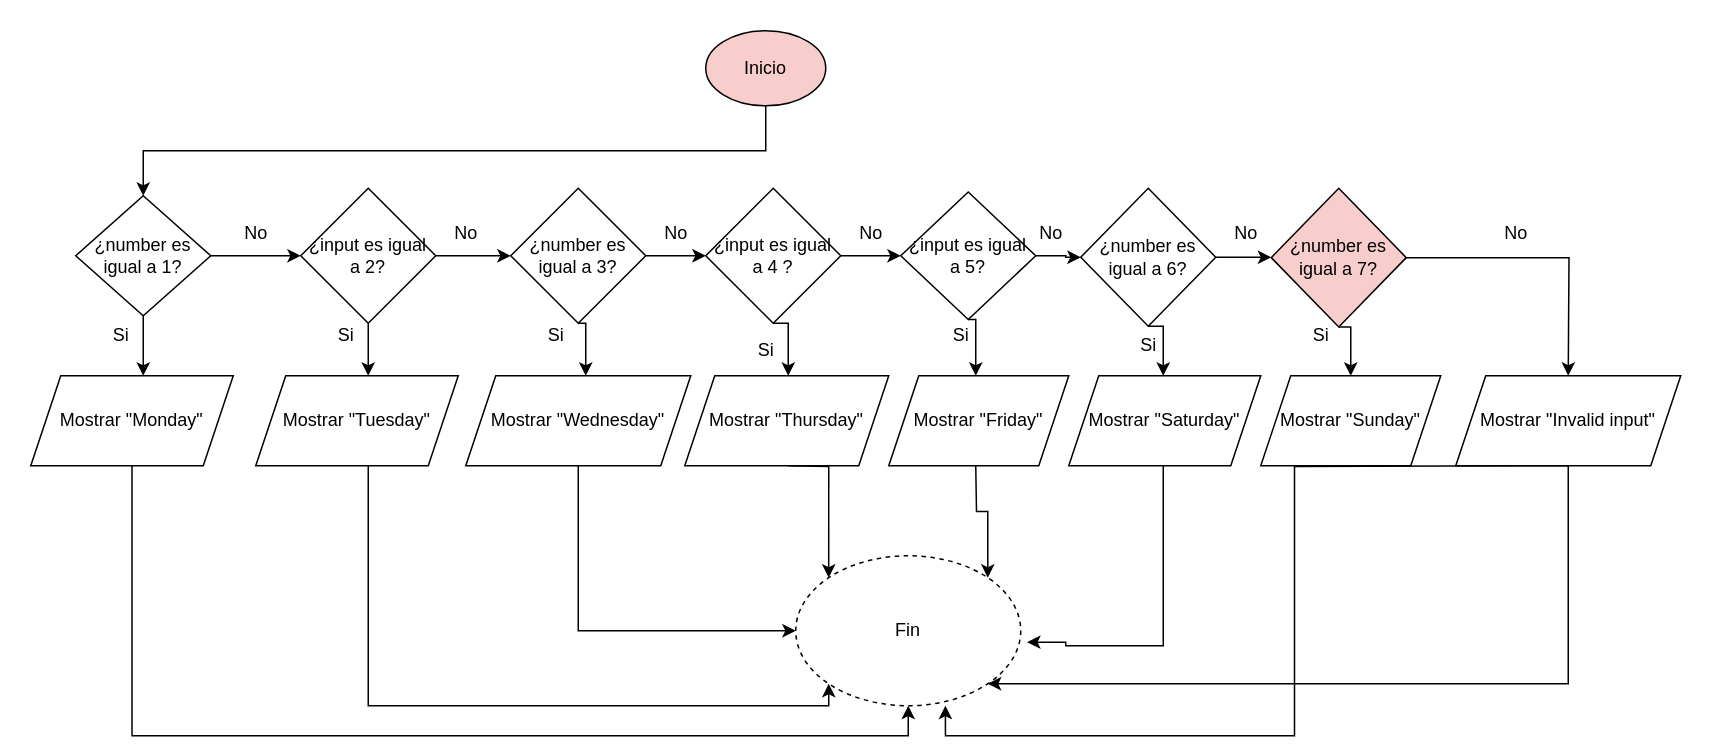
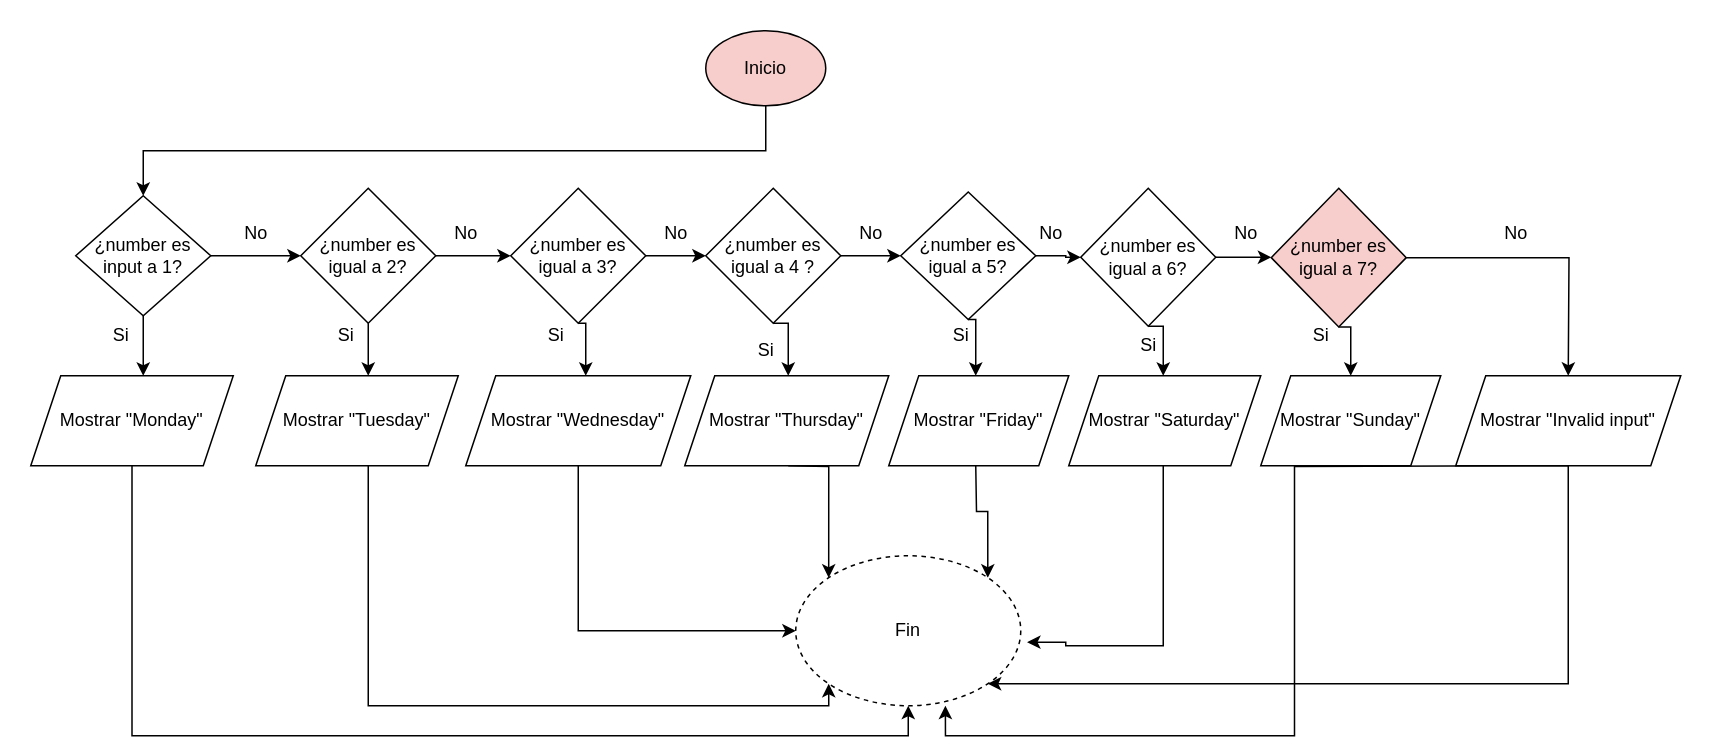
  <mxCell id="0" />
  <mxCell id="1" parent="0" />
  <mxCell id="2" style="edgeStyle=orthogonalEdgeStyle;rounded=0;orthogonalLoop=1;jettySize=auto;html=1;exitX=0.5;exitY=1;exitDx=0;exitDy=0;entryX=0.5;entryY=0;entryDx=0;entryDy=0;" parent="1" source="3" target="6" edge="1"><mxGeometry relative="1" as="geometry" /></mxCell>
  <mxCell id="3" value="Inicio" style="ellipse;whiteSpace=wrap;html=1;fillColor=#f8cecc;" parent="1" vertex="1"><mxGeometry x="470" y="20" width="80" height="50" as="geometry" /></mxCell>
  <mxCell id="4" style="edgeStyle=orthogonalEdgeStyle;rounded=0;orthogonalLoop=1;jettySize=auto;html=1;exitX=1;exitY=0.5;exitDx=0;exitDy=0;" parent="1" source="6" target="9" edge="1"><mxGeometry relative="1" as="geometry" /></mxCell>
  <mxCell id="5" style="edgeStyle=orthogonalEdgeStyle;rounded=0;orthogonalLoop=1;jettySize=auto;html=1;exitX=0.5;exitY=1;exitDx=0;exitDy=0;entryX=0.5;entryY=0;entryDx=0;entryDy=0;" parent="1" source="6" edge="1"><mxGeometry relative="1" as="geometry"><mxPoint x="95" y="250" as="targetPoint" /></mxGeometry></mxCell>
- <mxCell id="6" value="¿number es igual a 1?" style="rhombus;whiteSpace=wrap;html=1;" parent="1" vertex="1"><mxGeometry x="50" y="130" width="90" height="80" as="geometry" /></mxCell>
+ <mxCell id="6" value="¿number es input a 1?" style="rhombus;whiteSpace=wrap;html=1;" parent="1" vertex="1"><mxGeometry x="50" y="130" width="90" height="80" as="geometry" /></mxCell>
  <mxCell id="7" style="edgeStyle=orthogonalEdgeStyle;rounded=0;orthogonalLoop=1;jettySize=auto;html=1;exitX=1;exitY=0.5;exitDx=0;exitDy=0;" parent="1" source="9" target="13" edge="1"><mxGeometry relative="1" as="geometry" /></mxCell>
  <mxCell id="8" style="edgeStyle=orthogonalEdgeStyle;rounded=0;orthogonalLoop=1;jettySize=auto;html=1;exitX=0.5;exitY=1;exitDx=0;exitDy=0;entryX=0.5;entryY=0;entryDx=0;entryDy=0;" parent="1" source="9" edge="1"><mxGeometry relative="1" as="geometry"><mxPoint x="245" y="250" as="targetPoint" /></mxGeometry></mxCell>
- <mxCell id="9" value="¿input es igual a 2?" style="rhombus;whiteSpace=wrap;html=1;" parent="1" vertex="1"><mxGeometry x="200" y="125" width="90" height="90" as="geometry" /></mxCell>
+ <mxCell id="9" value="¿number es igual a 2?" style="rhombus;whiteSpace=wrap;html=1;" parent="1" vertex="1"><mxGeometry x="200" y="125" width="90" height="90" as="geometry" /></mxCell>
  <mxCell id="10" value="No" style="text;html=1;align=center;verticalAlign=middle;resizable=0;points=[];autosize=1;strokeColor=none;fillColor=none;" parent="1" vertex="1"><mxGeometry x="150" y="140" width="40" height="30" as="geometry" /></mxCell>
  <mxCell id="11" style="edgeStyle=orthogonalEdgeStyle;rounded=0;orthogonalLoop=1;jettySize=auto;html=1;exitX=1;exitY=0.5;exitDx=0;exitDy=0;entryX=0;entryY=0.5;entryDx=0;entryDy=0;" parent="1" source="13" target="17" edge="1"><mxGeometry relative="1" as="geometry" /></mxCell>
  <mxCell id="12" style="edgeStyle=orthogonalEdgeStyle;rounded=0;orthogonalLoop=1;jettySize=auto;html=1;exitX=0.5;exitY=1;exitDx=0;exitDy=0;entryX=0.5;entryY=0;entryDx=0;entryDy=0;" parent="1" source="13" edge="1"><mxGeometry relative="1" as="geometry"><mxPoint x="390" y="250" as="targetPoint" /></mxGeometry></mxCell>
  <mxCell id="13" value="¿number es igual a 3?" style="rhombus;whiteSpace=wrap;html=1;" parent="1" vertex="1"><mxGeometry x="340" y="125" width="90" height="90" as="geometry" /></mxCell>
  <mxCell id="14" value="No" style="text;html=1;align=center;verticalAlign=middle;resizable=0;points=[];autosize=1;strokeColor=none;fillColor=none;" parent="1" vertex="1"><mxGeometry x="290" y="140" width="40" height="30" as="geometry" /></mxCell>
  <mxCell id="15" style="edgeStyle=orthogonalEdgeStyle;rounded=0;orthogonalLoop=1;jettySize=auto;html=1;exitX=1;exitY=0.5;exitDx=0;exitDy=0;entryX=0;entryY=0.5;entryDx=0;entryDy=0;" parent="1" source="17" target="21" edge="1"><mxGeometry relative="1" as="geometry" /></mxCell>
  <mxCell id="16" style="edgeStyle=orthogonalEdgeStyle;rounded=0;orthogonalLoop=1;jettySize=auto;html=1;exitX=0.5;exitY=1;exitDx=0;exitDy=0;entryX=0.5;entryY=0;entryDx=0;entryDy=0;" parent="1" source="17" edge="1"><mxGeometry relative="1" as="geometry"><mxPoint x="525" y="250" as="targetPoint" /></mxGeometry></mxCell>
- <mxCell id="17" value="¿input es igual a 4 ?" style="rhombus;whiteSpace=wrap;html=1;" parent="1" vertex="1"><mxGeometry x="470" y="125" width="90" height="90" as="geometry" /></mxCell>
+ <mxCell id="17" value="¿number es igual a 4 ?" style="rhombus;whiteSpace=wrap;html=1;" parent="1" vertex="1"><mxGeometry x="470" y="125" width="90" height="90" as="geometry" /></mxCell>
  <mxCell id="18" value="No" style="text;html=1;align=center;verticalAlign=middle;resizable=0;points=[];autosize=1;strokeColor=none;fillColor=none;" parent="1" vertex="1"><mxGeometry x="430" y="140" width="40" height="30" as="geometry" /></mxCell>
  <mxCell id="19" value="" style="edgeStyle=orthogonalEdgeStyle;rounded=0;orthogonalLoop=1;jettySize=auto;html=1;" parent="1" source="21" target="25" edge="1"><mxGeometry relative="1" as="geometry" /></mxCell>
  <mxCell id="20" style="edgeStyle=orthogonalEdgeStyle;rounded=0;orthogonalLoop=1;jettySize=auto;html=1;exitX=0.5;exitY=1;exitDx=0;exitDy=0;entryX=0.5;entryY=0;entryDx=0;entryDy=0;" parent="1" source="21" edge="1"><mxGeometry relative="1" as="geometry"><mxPoint x="650" y="250" as="targetPoint" /></mxGeometry></mxCell>
- <mxCell id="21" value="¿input es igual a 5?" style="rhombus;whiteSpace=wrap;html=1;" parent="1" vertex="1"><mxGeometry x="600" y="127.5" width="90" height="85" as="geometry" /></mxCell>
+ <mxCell id="21" value="¿number es igual a 5?" style="rhombus;whiteSpace=wrap;html=1;" parent="1" vertex="1"><mxGeometry x="600" y="127.5" width="90" height="85" as="geometry" /></mxCell>
  <mxCell id="22" value="No" style="text;html=1;align=center;verticalAlign=middle;resizable=0;points=[];autosize=1;strokeColor=none;fillColor=none;" parent="1" vertex="1"><mxGeometry x="560" y="140" width="40" height="30" as="geometry" /></mxCell>
  <mxCell id="23" style="edgeStyle=orthogonalEdgeStyle;rounded=0;orthogonalLoop=1;jettySize=auto;html=1;exitX=1;exitY=0.5;exitDx=0;exitDy=0;entryX=0;entryY=0.5;entryDx=0;entryDy=0;" parent="1" source="25" target="28" edge="1"><mxGeometry relative="1" as="geometry" /></mxCell>
  <mxCell id="24" style="edgeStyle=orthogonalEdgeStyle;rounded=0;orthogonalLoop=1;jettySize=auto;html=1;exitX=0.5;exitY=1;exitDx=0;exitDy=0;entryX=0.5;entryY=0;entryDx=0;entryDy=0;" parent="1" source="25" edge="1"><mxGeometry relative="1" as="geometry"><mxPoint x="775" y="250" as="targetPoint" /></mxGeometry></mxCell>
  <mxCell id="25" value="¿number es igual a 6?" style="rhombus;whiteSpace=wrap;html=1;" parent="1" vertex="1"><mxGeometry x="720" y="125" width="90" height="92" as="geometry" /></mxCell>
  <mxCell id="26" style="edgeStyle=orthogonalEdgeStyle;rounded=0;orthogonalLoop=1;jettySize=auto;html=1;exitX=0.5;exitY=1;exitDx=0;exitDy=0;entryX=0.5;entryY=0;entryDx=0;entryDy=0;" parent="1" source="28" edge="1"><mxGeometry relative="1" as="geometry"><mxPoint x="900" y="250" as="targetPoint" /></mxGeometry></mxCell>
  <mxCell id="27" style="edgeStyle=orthogonalEdgeStyle;rounded=0;orthogonalLoop=1;jettySize=auto;html=1;exitX=1;exitY=0.5;exitDx=0;exitDy=0;" parent="1" source="28" edge="1"><mxGeometry relative="1" as="geometry"><mxPoint x="1045" y="250" as="targetPoint" /></mxGeometry></mxCell>
  <mxCell id="28" value="¿number es igual a 7?" style="rhombus;whiteSpace=wrap;html=1;fillColor=#f8cecc;" parent="1" vertex="1"><mxGeometry x="847" y="125" width="90" height="92.5" as="geometry" /></mxCell>
  <mxCell id="29" value="No" style="text;html=1;align=center;verticalAlign=middle;resizable=0;points=[];autosize=1;strokeColor=none;fillColor=none;" parent="1" vertex="1"><mxGeometry x="680" y="140" width="40" height="30" as="geometry" /></mxCell>
  <mxCell id="30" value="No" style="text;html=1;align=center;verticalAlign=middle;resizable=0;points=[];autosize=1;strokeColor=none;fillColor=none;" parent="1" vertex="1"><mxGeometry x="810" y="140" width="40" height="30" as="geometry" /></mxCell>
  <mxCell id="31" style="edgeStyle=orthogonalEdgeStyle;rounded=0;orthogonalLoop=1;jettySize=auto;html=1;exitX=0.5;exitY=1;exitDx=0;exitDy=0;entryX=0;entryY=1;entryDx=0;entryDy=0;" parent="1" target="42" edge="1"><mxGeometry relative="1" as="geometry"><Array as="points"><mxPoint x="245" y="470" /><mxPoint x="552" y="470" /></Array><mxPoint x="245" y="310" as="sourcePoint" /></mxGeometry></mxCell>
  <mxCell id="32" style="edgeStyle=orthogonalEdgeStyle;rounded=0;orthogonalLoop=1;jettySize=auto;html=1;exitX=0.5;exitY=1;exitDx=0;exitDy=0;entryX=0;entryY=0;entryDx=0;entryDy=0;" parent="1" target="42" edge="1"><mxGeometry relative="1" as="geometry"><mxPoint x="525" y="310" as="sourcePoint" /></mxGeometry></mxCell>
  <mxCell id="33" style="edgeStyle=orthogonalEdgeStyle;rounded=0;orthogonalLoop=1;jettySize=auto;html=1;exitX=0.5;exitY=1;exitDx=0;exitDy=0;entryX=1;entryY=0;entryDx=0;entryDy=0;" parent="1" target="42" edge="1"><mxGeometry relative="1" as="geometry"><mxPoint x="650" y="310" as="sourcePoint" /></mxGeometry></mxCell>
  <mxCell id="34" value="No" style="text;html=1;align=center;verticalAlign=middle;resizable=0;points=[];autosize=1;strokeColor=none;fillColor=none;" parent="1" vertex="1"><mxGeometry x="990" y="140" width="40" height="30" as="geometry" /></mxCell>
  <mxCell id="35" value="Si" style="text;html=1;align=center;verticalAlign=middle;resizable=0;points=[];autosize=1;strokeColor=none;fillColor=none;" parent="1" vertex="1"><mxGeometry x="65" y="208" width="30" height="30" as="geometry" /></mxCell>
  <mxCell id="36" value="Si" style="text;html=1;align=center;verticalAlign=middle;resizable=0;points=[];autosize=1;strokeColor=none;fillColor=none;" parent="1" vertex="1"><mxGeometry x="215" y="208" width="30" height="30" as="geometry" /></mxCell>
  <mxCell id="37" value="Si" style="text;html=1;align=center;verticalAlign=middle;resizable=0;points=[];autosize=1;strokeColor=none;fillColor=none;" parent="1" vertex="1"><mxGeometry x="355" y="208" width="30" height="30" as="geometry" /></mxCell>
  <mxCell id="38" value="Si" style="text;html=1;align=center;verticalAlign=middle;resizable=0;points=[];autosize=1;strokeColor=none;fillColor=none;" parent="1" vertex="1"><mxGeometry x="495" y="218" width="30" height="30" as="geometry" /></mxCell>
  <mxCell id="39" value="Si" style="text;html=1;align=center;verticalAlign=middle;resizable=0;points=[];autosize=1;strokeColor=none;fillColor=none;" parent="1" vertex="1"><mxGeometry x="625" y="208" width="30" height="30" as="geometry" /></mxCell>
  <mxCell id="40" value="Si" style="text;html=1;align=center;verticalAlign=middle;resizable=0;points=[];autosize=1;strokeColor=none;fillColor=none;" parent="1" vertex="1"><mxGeometry x="750" y="215" width="30" height="30" as="geometry" /></mxCell>
  <mxCell id="41" value="Si" style="text;html=1;align=center;verticalAlign=middle;resizable=0;points=[];autosize=1;strokeColor=none;fillColor=none;" parent="1" vertex="1"><mxGeometry x="865" y="208" width="30" height="30" as="geometry" /></mxCell>
  <mxCell id="42" value="Fin" style="ellipse;whiteSpace=wrap;html=1;dashed=1;" parent="1" vertex="1"><mxGeometry x="530" y="370" width="150" height="100" as="geometry" /></mxCell>
  <mxCell id="43" style="edgeStyle=orthogonalEdgeStyle;rounded=0;orthogonalLoop=1;jettySize=auto;html=1;exitX=0.5;exitY=1;exitDx=0;exitDy=0;entryX=1.028;entryY=0.576;entryDx=0;entryDy=0;entryPerimeter=0;" parent="1" target="42" edge="1"><mxGeometry relative="1" as="geometry"><Array as="points"><mxPoint x="775" y="430" /><mxPoint x="710" y="430" /><mxPoint x="710" y="428" /></Array><mxPoint x="775" y="310" as="sourcePoint" /></mxGeometry></mxCell>
  <mxCell id="44" style="edgeStyle=orthogonalEdgeStyle;rounded=0;orthogonalLoop=1;jettySize=auto;html=1;exitX=0.5;exitY=1;exitDx=0;exitDy=0;entryX=0.665;entryY=1;entryDx=0;entryDy=0;entryPerimeter=0;" parent="1" target="42" edge="1"><mxGeometry relative="1" as="geometry"><mxPoint x="1045" y="310" as="sourcePoint" /></mxGeometry></mxCell>
  <mxCell id="45" style="edgeStyle=orthogonalEdgeStyle;rounded=0;orthogonalLoop=1;jettySize=auto;html=1;exitX=0.5;exitY=1;exitDx=0;exitDy=0;entryX=0.5;entryY=1;entryDx=0;entryDy=0;" edge="1" parent="1" source="46" target="42"><mxGeometry relative="1" as="geometry" /></mxCell>
  <mxCell id="46" value="Mostrar &quot;Monday&quot;" style="shape=parallelogram;perimeter=parallelogramPerimeter;whiteSpace=wrap;html=1;fixedSize=1;" vertex="1" parent="1"><mxGeometry x="20" y="250" width="135" height="60" as="geometry" /></mxCell>
  <mxCell id="47" value="Mostrar &quot;Tuesday&quot;" style="shape=parallelogram;perimeter=parallelogramPerimeter;whiteSpace=wrap;html=1;fixedSize=1;" vertex="1" parent="1"><mxGeometry x="170" y="250" width="135" height="60" as="geometry" /></mxCell>
  <mxCell id="48" style="edgeStyle=orthogonalEdgeStyle;rounded=0;orthogonalLoop=1;jettySize=auto;html=1;exitX=0.5;exitY=1;exitDx=0;exitDy=0;entryX=0;entryY=0.5;entryDx=0;entryDy=0;" edge="1" parent="1" source="49" target="42"><mxGeometry relative="1" as="geometry" /></mxCell>
  <mxCell id="49" value="Mostrar &quot;Wednesday&quot;" style="shape=parallelogram;perimeter=parallelogramPerimeter;whiteSpace=wrap;html=1;fixedSize=1;" vertex="1" parent="1"><mxGeometry x="310" y="250" width="150" height="60" as="geometry" /></mxCell>
  <mxCell id="50" value="Mostrar &quot;Thursday&quot;" style="shape=parallelogram;perimeter=parallelogramPerimeter;whiteSpace=wrap;html=1;fixedSize=1;" vertex="1" parent="1"><mxGeometry x="456" y="250" width="136" height="60" as="geometry" /></mxCell>
  <mxCell id="51" value="Mostrar &quot;Friday&quot;" style="shape=parallelogram;perimeter=parallelogramPerimeter;whiteSpace=wrap;html=1;fixedSize=1;" vertex="1" parent="1"><mxGeometry x="592" y="250" width="120" height="60" as="geometry" /></mxCell>
  <mxCell id="52" value="Mostrar &quot;Saturday&quot;" style="shape=parallelogram;perimeter=parallelogramPerimeter;whiteSpace=wrap;html=1;fixedSize=1;" vertex="1" parent="1"><mxGeometry x="712" y="250" width="128" height="60" as="geometry" /></mxCell>
  <mxCell id="53" value="Mostrar &quot;Sunday&quot;" style="shape=parallelogram;perimeter=parallelogramPerimeter;whiteSpace=wrap;html=1;fixedSize=1;" vertex="1" parent="1"><mxGeometry x="840" y="250" width="120" height="60" as="geometry" /></mxCell>
  <mxCell id="54" style="edgeStyle=orthogonalEdgeStyle;rounded=0;orthogonalLoop=1;jettySize=auto;html=1;exitX=0.5;exitY=1;exitDx=0;exitDy=0;entryX=1;entryY=1;entryDx=0;entryDy=0;" edge="1" parent="1" source="55" target="42"><mxGeometry relative="1" as="geometry"><Array as="points"><mxPoint x="1045" y="455" /></Array></mxGeometry></mxCell>
  <mxCell id="55" value="Mostrar &quot;Invalid input&quot;" style="shape=parallelogram;perimeter=parallelogramPerimeter;whiteSpace=wrap;html=1;fixedSize=1;" vertex="1" parent="1"><mxGeometry x="970" y="250" width="150" height="60" as="geometry" /></mxCell>
